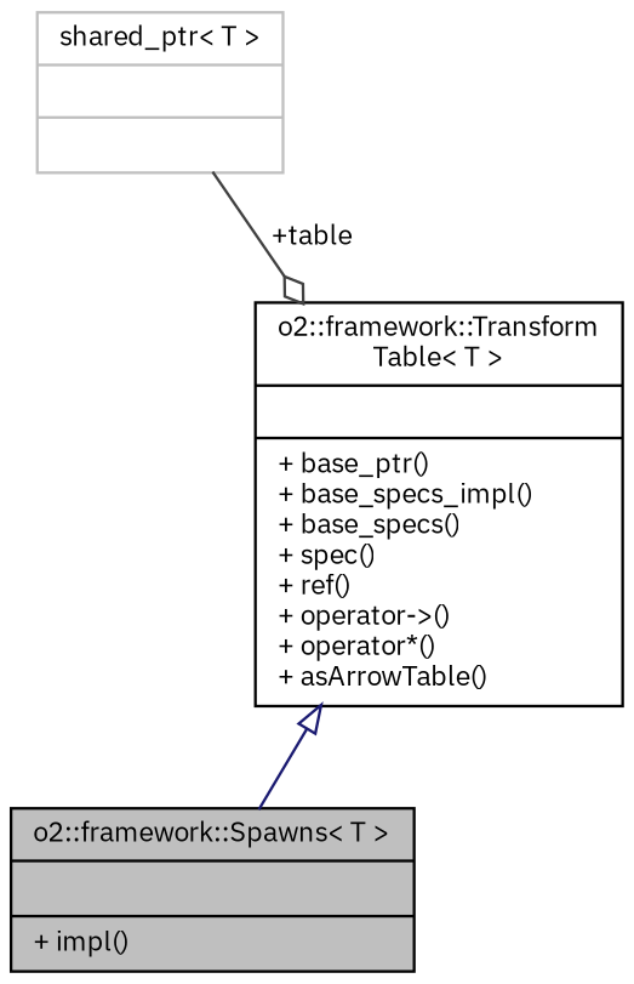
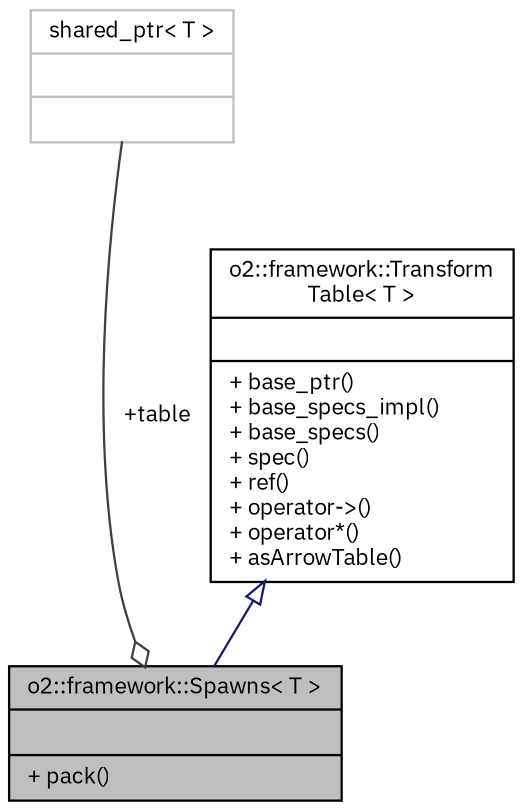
  digraph {
    fontname="IBM Plex Sans"
    node [color=black fontname="IBM Plex Sans" fontsize=10 shape=record]
    edge [fontname="IBM Plex Sans" fontsize=10 labelfontname=Helvetica labelfontsize=10 style=solid]
-   n1 [fillcolor=grey75 fontcolor=black height=0.2 label="{o2::framework::Spawns\< T \>\n||+ impl()\l}" style=filled width=0.4]
+   n1 [fillcolor=grey75 fontcolor=black height=0.2 label="{o2::framework::Spawns\< T \>\n||+ pack()\l}" style=filled width=0.4]
    n2 [height=0.2 label="{o2::framework::Transform\lTable\< T \>\n||+ base_ptr()\l+ base_specs_impl()\l+ base_specs()\l+ spec()\l+ ref()\l+ operator-\>()\l+ operator*()\l+ asArrowTable()\l}" width=0.4]
    n3 [color=grey75 height=0.2 label="{shared_ptr\< T \>\n||}" width=0.4]
    n2 -> n1 [arrowtail=onormal color=midnightblue dir=back]
-   n3 -> n2 [arrowhead=odiamond color=grey25 label=" +table"]
+   n3 -> n1 [arrowhead=odiamond color=grey25 label=" +table"]
  }
